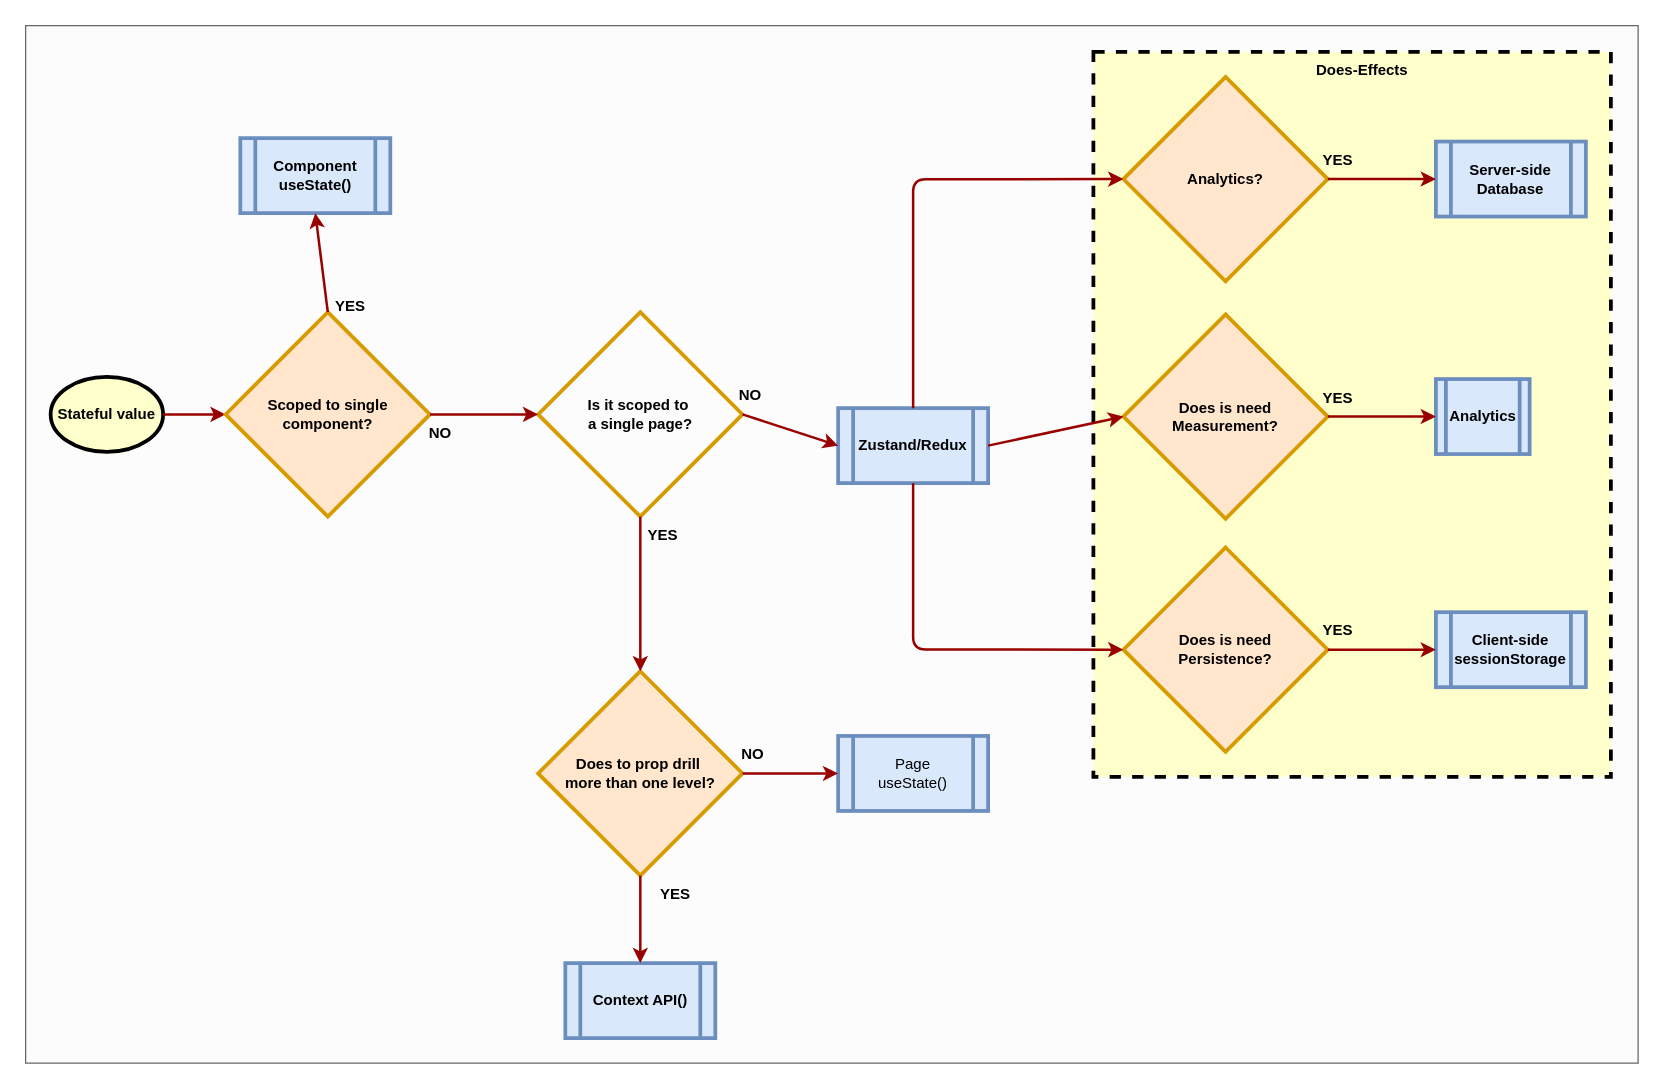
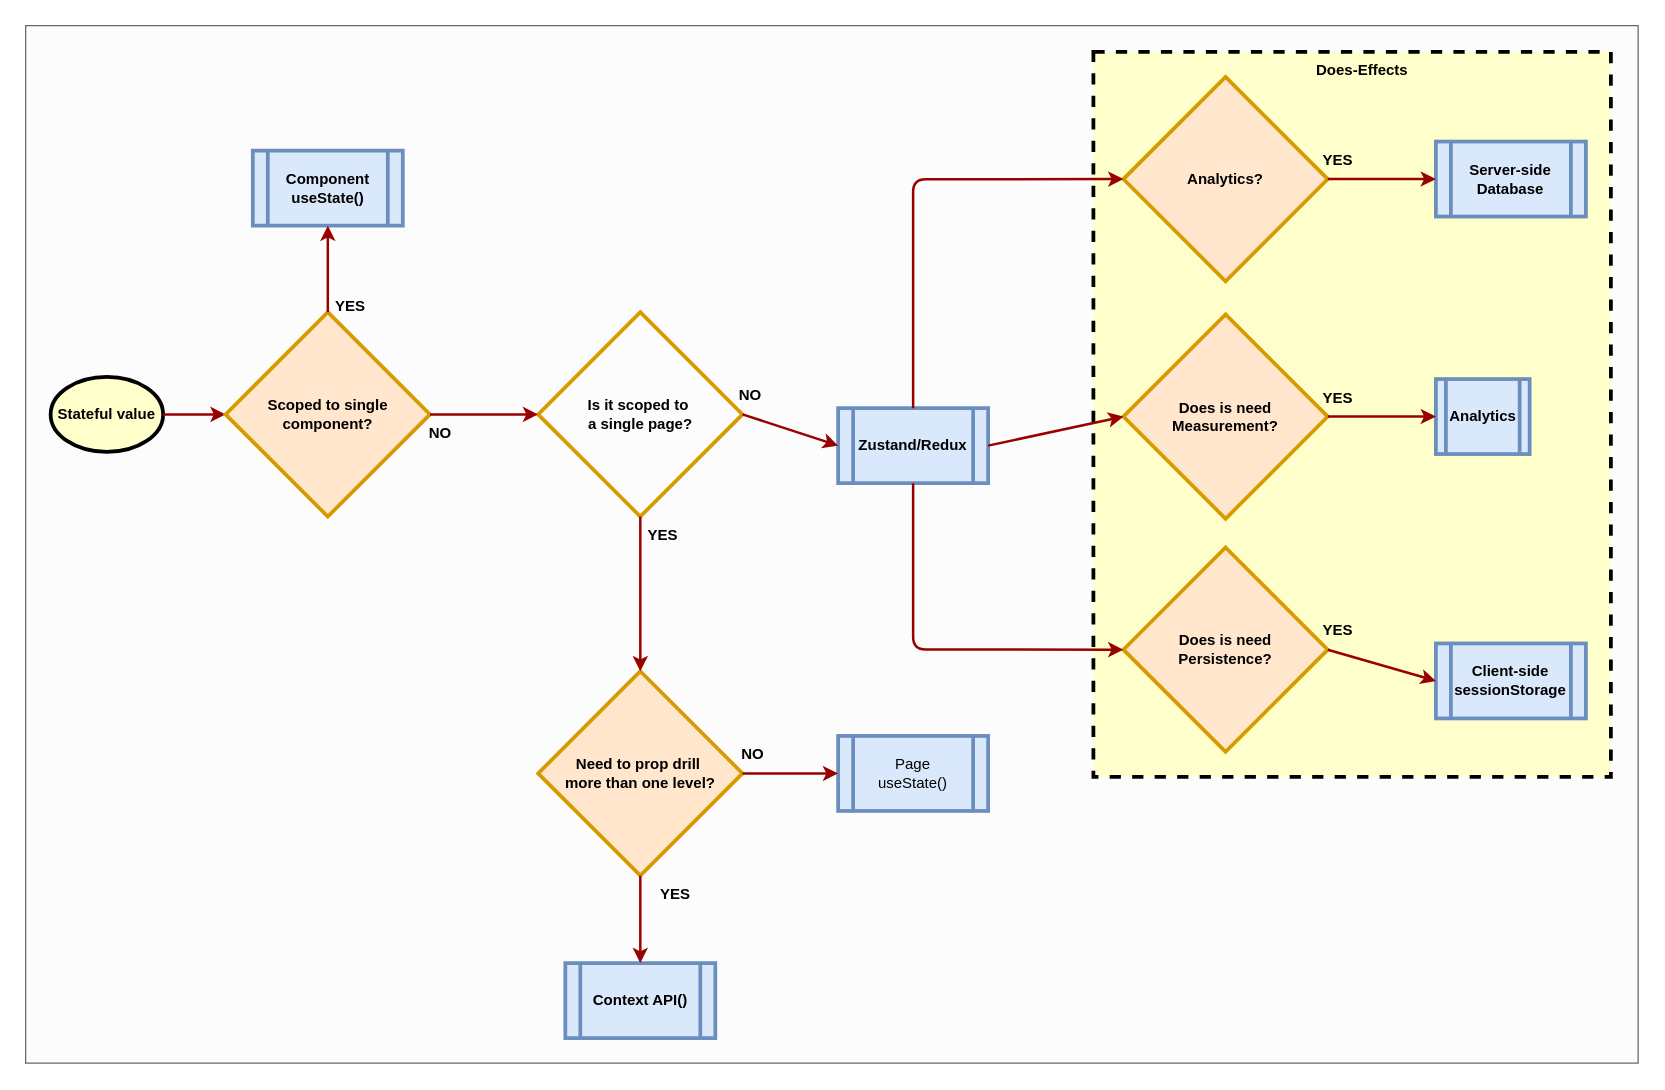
  <mxCell id="0" />
  <mxCell id="1" parent="0" />
  <mxCell id="2" value="" style="rounded=0;whiteSpace=wrap;html=1;fillColor=#FCFCFC;fontColor=#333333;strokeColor=#666666;" vertex="1" parent="1"><mxGeometry x="20" y="20" width="1290" height="830" as="geometry" /></mxCell>
  <mxCell id="3" value="Stateful value" style="ellipse;whiteSpace=wrap;align=center;verticalAlign=middle;fontStyle=1;strokeWidth=3;fillColor=#FFFFCC;" parent="1" vertex="1"><mxGeometry x="40" y="301" width="90" height="60" as="geometry" /></mxCell>
  <mxCell id="4" value="" style="edgeStyle=none;noEdgeStyle=1;strokeColor=#990000;strokeWidth=2;exitX=1;exitY=0.5;exitDx=0;exitDy=0;entryX=0;entryY=0.5;entryDx=0;entryDy=0;" parent="1" source="3" target="5" edge="1"><mxGeometry width="100" height="100" relative="1" as="geometry"><mxPoint x="250" y="297.586" as="sourcePoint" /><mxPoint x="170" y="330" as="targetPoint" /></mxGeometry></mxCell>
  <mxCell id="5" value="Scoped to single component?" style="rhombus;whiteSpace=wrap;html=1;strokeColor=#d79b00;strokeWidth=3;align=center;verticalAlign=middle;fontFamily=Helvetica;fontSize=12;fontStyle=1;fillColor=#ffe6cc;" parent="1" vertex="1"><mxGeometry x="180" y="249.25" width="163.5" height="163.5" as="geometry" /></mxCell>
- <mxCell id="6" value="Component&lt;div&gt;useState()&lt;/div&gt;" style="shape=process;whiteSpace=wrap;html=1;backgroundOutline=1;strokeColor=#6c8ebf;strokeWidth=3;align=center;verticalAlign=middle;fontFamily=Helvetica;fontSize=12;fontStyle=1;fillColor=#dae8fc;" parent="1" vertex="1"><mxGeometry x="191.75" y="110" width="120" height="60" as="geometry" /></mxCell>
+ <mxCell id="6" value="Component&lt;div&gt;useState()&lt;/div&gt;" style="shape=process;whiteSpace=wrap;html=1;backgroundOutline=1;strokeColor=#6c8ebf;strokeWidth=3;align=center;verticalAlign=middle;fontFamily=Helvetica;fontSize=12;fontStyle=1;fillColor=#dae8fc;" parent="1" vertex="1"><mxGeometry x="201.75" y="120" width="120" height="60" as="geometry" /></mxCell>
  <mxCell id="7" value="" style="edgeStyle=none;noEdgeStyle=1;strokeColor=#990000;strokeWidth=2;exitX=0.5;exitY=0;exitDx=0;exitDy=0;entryX=0.5;entryY=1;entryDx=0;entryDy=0;" parent="1" source="5" target="6" edge="1"><mxGeometry width="100" height="100" relative="1" as="geometry"><mxPoint x="140" y="341" as="sourcePoint" /><mxPoint x="190" y="341" as="targetPoint" /></mxGeometry></mxCell>
  <mxCell id="8" value="" style="edgeLabel;html=1;align=center;verticalAlign=middle;resizable=0;points=[];strokeColor=default;strokeWidth=3;fontFamily=Helvetica;fontSize=12;fontColor=default;fontStyle=1;fillColor=#FFFFCC;" parent="7" vertex="1" connectable="0"><mxGeometry x="0.021" y="2" relative="1" as="geometry"><mxPoint as="offset" /></mxGeometry></mxCell>
  <mxCell id="9" value="Is it scoped to&amp;nbsp;&lt;div&gt;a single page?&lt;/div&gt;" style="rhombus;whiteSpace=wrap;html=1;strokeColor=#d79b00;strokeWidth=3;align=center;verticalAlign=middle;fontFamily=Helvetica;fontSize=12;fontStyle=1;fillColor=#fcfcfc;" parent="1" vertex="1"><mxGeometry x="430" y="249.25" width="163.5" height="163.5" as="geometry" /></mxCell>
  <mxCell id="10" value="" style="edgeStyle=none;noEdgeStyle=1;strokeColor=#990000;strokeWidth=2;exitX=1;exitY=0.5;exitDx=0;exitDy=0;entryX=0;entryY=0.5;entryDx=0;entryDy=0;" parent="1" source="5" target="9" edge="1"><mxGeometry width="100" height="100" relative="1" as="geometry"><mxPoint x="313" y="300" as="sourcePoint" /><mxPoint x="370" y="270" as="targetPoint" /></mxGeometry></mxCell>
  <mxCell id="11" value="" style="edgeLabel;html=1;align=center;verticalAlign=middle;resizable=0;points=[];strokeColor=default;strokeWidth=3;fontFamily=Helvetica;fontSize=12;fontColor=default;fontStyle=1;fillColor=#FFFFCC;" parent="10" vertex="1" connectable="0"><mxGeometry x="0.021" y="2" relative="1" as="geometry"><mxPoint as="offset" /></mxGeometry></mxCell>
  <mxCell id="12" value="Zustand/Redux" style="shape=process;whiteSpace=wrap;html=1;backgroundOutline=1;strokeColor=#6c8ebf;strokeWidth=3;align=center;verticalAlign=middle;fontFamily=Helvetica;fontSize=12;fontStyle=1;fillColor=#dae8fc;" parent="1" vertex="1"><mxGeometry x="670" y="326" width="120" height="60" as="geometry" /></mxCell>
  <mxCell id="13" value="" style="edgeStyle=none;noEdgeStyle=1;strokeColor=#990000;strokeWidth=2;exitX=1;exitY=0.5;exitDx=0;exitDy=0;entryX=0;entryY=0.5;entryDx=0;entryDy=0;" parent="1" source="9" target="12" edge="1"><mxGeometry width="100" height="100" relative="1" as="geometry"><mxPoint x="313" y="382" as="sourcePoint" /><mxPoint x="394" y="421" as="targetPoint" /></mxGeometry></mxCell>
  <mxCell id="14" value="" style="edgeLabel;html=1;align=center;verticalAlign=middle;resizable=0;points=[];strokeColor=default;strokeWidth=3;fontFamily=Helvetica;fontSize=12;fontColor=default;fontStyle=1;fillColor=#FFFFCC;" parent="13" vertex="1" connectable="0"><mxGeometry x="0.021" y="2" relative="1" as="geometry"><mxPoint as="offset" /></mxGeometry></mxCell>
- <mxCell id="15" value="Does to prop drill&amp;nbsp;&lt;div&gt;more than one level?&lt;/div&gt;" style="rhombus;whiteSpace=wrap;html=1;strokeColor=#d79b00;strokeWidth=3;align=center;verticalAlign=middle;fontFamily=Helvetica;fontSize=12;fontStyle=1;fillColor=#ffe6cc;" parent="1" vertex="1"><mxGeometry x="430" y="536.5" width="163.5" height="163.5" as="geometry" /></mxCell>
+ <mxCell id="15" value="Need to prop drill&amp;nbsp;&lt;div&gt;more than one level?&lt;/div&gt;" style="rhombus;whiteSpace=wrap;html=1;strokeColor=#d79b00;strokeWidth=3;align=center;verticalAlign=middle;fontFamily=Helvetica;fontSize=12;fontStyle=1;fillColor=#ffe6cc;" parent="1" vertex="1"><mxGeometry x="430" y="536.5" width="163.5" height="163.5" as="geometry" /></mxCell>
  <mxCell id="16" value="" style="edgeStyle=none;noEdgeStyle=1;strokeColor=#990000;strokeWidth=2;exitX=0.5;exitY=1;exitDx=0;exitDy=0;entryX=0.5;entryY=0;entryDx=0;entryDy=0;" parent="1" source="9" target="15" edge="1"><mxGeometry width="100" height="100" relative="1" as="geometry"><mxPoint x="313" y="300" as="sourcePoint" /><mxPoint x="370" y="270" as="targetPoint" /></mxGeometry></mxCell>
  <mxCell id="17" value="" style="edgeLabel;html=1;align=center;verticalAlign=middle;resizable=0;points=[];strokeColor=default;strokeWidth=3;fontFamily=Helvetica;fontSize=12;fontColor=default;fontStyle=1;fillColor=#FFFFCC;" parent="16" vertex="1" connectable="0"><mxGeometry x="0.021" y="2" relative="1" as="geometry"><mxPoint as="offset" /></mxGeometry></mxCell>
  <mxCell id="18" value="Page&lt;div&gt;useState()&lt;/div&gt;" style="shape=process;whiteSpace=wrap;html=1;backgroundOutline=1;strokeColor=#6c8ebf;strokeWidth=3;align=center;verticalAlign=middle;fontFamily=Helvetica;fontSize=12;fontStyle=0;fillColor=#dae8fc;" parent="1" vertex="1"><mxGeometry x="670" y="588.25" width="120" height="60" as="geometry" /></mxCell>
  <mxCell id="19" value="Context API()" style="shape=process;whiteSpace=wrap;html=1;backgroundOutline=1;strokeColor=#6c8ebf;strokeWidth=3;align=center;verticalAlign=middle;fontFamily=Helvetica;fontSize=12;fontStyle=1;fillColor=#dae8fc;" parent="1" vertex="1"><mxGeometry x="451.75" y="770" width="120" height="60" as="geometry" /></mxCell>
  <mxCell id="20" value="" style="edgeStyle=none;noEdgeStyle=1;strokeColor=#990000;strokeWidth=2;exitX=0.5;exitY=1;exitDx=0;exitDy=0;entryX=0.5;entryY=0;entryDx=0;entryDy=0;" parent="1" source="15" target="19" edge="1"><mxGeometry width="100" height="100" relative="1" as="geometry"><mxPoint x="476" y="503" as="sourcePoint" /><mxPoint x="629" y="561" as="targetPoint" /></mxGeometry></mxCell>
  <mxCell id="21" value="" style="edgeLabel;html=1;align=center;verticalAlign=middle;resizable=0;points=[];strokeColor=default;strokeWidth=3;fontFamily=Helvetica;fontSize=12;fontColor=default;fontStyle=1;fillColor=#FFFFCC;" parent="20" vertex="1" connectable="0"><mxGeometry x="0.021" y="2" relative="1" as="geometry"><mxPoint as="offset" /></mxGeometry></mxCell>
  <mxCell id="22" value="" style="edgeStyle=none;noEdgeStyle=1;strokeColor=#990000;strokeWidth=2;exitX=1;exitY=0.5;exitDx=0;exitDy=0;entryX=0;entryY=0.5;entryDx=0;entryDy=0;" parent="1" source="15" target="18" edge="1"><mxGeometry width="100" height="100" relative="1" as="geometry"><mxPoint x="476" y="421" as="sourcePoint" /><mxPoint x="610" y="270" as="targetPoint" /></mxGeometry></mxCell>
  <mxCell id="23" value="" style="edgeLabel;html=1;align=center;verticalAlign=middle;resizable=0;points=[];strokeColor=default;strokeWidth=3;fontFamily=Helvetica;fontSize=12;fontColor=default;fontStyle=1;fillColor=#FFFFCC;" parent="22" vertex="1" connectable="0"><mxGeometry x="0.021" y="2" relative="1" as="geometry"><mxPoint as="offset" /></mxGeometry></mxCell>
  <mxCell id="24" value="" style="rounded=0;whiteSpace=wrap;html=1;strokeColor=default;strokeWidth=3;align=center;verticalAlign=middle;fontFamily=Helvetica;fontSize=12;fontColor=default;fontStyle=1;fillColor=#FFFFCC;dashed=1;" parent="1" vertex="1"><mxGeometry x="874.22" y="41" width="414" height="580" as="geometry" /></mxCell>
  <mxCell id="25" value="Analytics?" style="rhombus;whiteSpace=wrap;html=1;strokeColor=#d79b00;strokeWidth=3;align=center;verticalAlign=middle;fontFamily=Helvetica;fontSize=12;fontStyle=1;fillColor=#ffe6cc;" parent="1" vertex="1"><mxGeometry x="898.22" y="61" width="163.5" height="163.5" as="geometry" /></mxCell>
  <mxCell id="26" value="Does is need&lt;div&gt;Measurement?&lt;/div&gt;" style="rhombus;whiteSpace=wrap;html=1;strokeColor=#d79b00;strokeWidth=3;align=center;verticalAlign=middle;fontFamily=Helvetica;fontSize=12;fontStyle=1;fillColor=#ffe6cc;" parent="1" vertex="1"><mxGeometry x="898.22" y="251" width="163.5" height="163.5" as="geometry" /></mxCell>
  <mxCell id="27" value="Does is need&lt;div&gt;Persistence?&lt;/div&gt;" style="rhombus;whiteSpace=wrap;html=1;strokeColor=#d79b00;strokeWidth=3;align=center;verticalAlign=middle;fontFamily=Helvetica;fontSize=12;fontStyle=1;fillColor=#ffe6cc;" parent="1" vertex="1"><mxGeometry x="898.22" y="437.5" width="163.5" height="163.5" as="geometry" /></mxCell>
  <mxCell id="28" value="Server-side&lt;div&gt;Database&lt;/div&gt;" style="shape=process;whiteSpace=wrap;html=1;backgroundOutline=1;strokeColor=#6c8ebf;strokeWidth=3;align=center;verticalAlign=middle;fontFamily=Helvetica;fontSize=12;fontStyle=1;fillColor=#dae8fc;" parent="1" vertex="1"><mxGeometry x="1148.22" y="112.75" width="120" height="60" as="geometry" /></mxCell>
  <mxCell id="29" value="Analytics" style="shape=process;whiteSpace=wrap;html=1;backgroundOutline=1;strokeColor=#6c8ebf;strokeWidth=3;align=center;verticalAlign=middle;fontFamily=Helvetica;fontSize=12;fontStyle=1;fillColor=#dae8fc;" parent="1" vertex="1"><mxGeometry x="1148.22" y="302.75" width="75" height="60" as="geometry" /></mxCell>
- <mxCell id="30" value="Client-side&lt;div&gt;sessionStorage&lt;/div&gt;" style="shape=process;whiteSpace=wrap;html=1;backgroundOutline=1;strokeColor=#6c8ebf;strokeWidth=3;align=center;verticalAlign=middle;fontFamily=Helvetica;fontSize=12;fontStyle=1;fillColor=#dae8fc;" parent="1" vertex="1"><mxGeometry x="1148.22" y="489.25" width="120" height="60" as="geometry" /></mxCell>
+ <mxCell id="30" value="Client-side&lt;div&gt;sessionStorage&lt;/div&gt;" style="shape=process;whiteSpace=wrap;html=1;backgroundOutline=1;strokeColor=#6c8ebf;strokeWidth=3;align=center;verticalAlign=middle;fontFamily=Helvetica;fontSize=12;fontStyle=1;fillColor=#dae8fc;" parent="1" vertex="1"><mxGeometry x="1148.22" y="514.25" width="120" height="60" as="geometry" /></mxCell>
  <mxCell id="31" value="" style="edgeStyle=none;noEdgeStyle=1;strokeColor=#990000;strokeWidth=2;exitX=1;exitY=0.5;exitDx=0;exitDy=0;entryX=0;entryY=0.5;entryDx=0;entryDy=0;" parent="1" source="25" target="28" edge="1"><mxGeometry width="100" height="100" relative="1" as="geometry"><mxPoint x="1038.22" y="191" as="sourcePoint" /><mxPoint x="1095.22" y="161" as="targetPoint" /></mxGeometry></mxCell>
  <mxCell id="32" value="" style="edgeLabel;html=1;align=center;verticalAlign=middle;resizable=0;points=[];strokeColor=default;strokeWidth=3;fontFamily=Helvetica;fontSize=12;fontColor=default;fontStyle=1;fillColor=#FFFFCC;" parent="31" vertex="1" connectable="0"><mxGeometry x="0.021" y="2" relative="1" as="geometry"><mxPoint as="offset" /></mxGeometry></mxCell>
  <mxCell id="33" value="" style="edgeStyle=none;noEdgeStyle=1;strokeColor=#990000;strokeWidth=2;exitX=1;exitY=0.5;exitDx=0;exitDy=0;entryX=0;entryY=0.5;entryDx=0;entryDy=0;" parent="1" source="26" target="29" edge="1"><mxGeometry width="100" height="100" relative="1" as="geometry"><mxPoint x="1062.22" y="321" as="sourcePoint" /><mxPoint x="1148.22" y="321" as="targetPoint" /></mxGeometry></mxCell>
  <mxCell id="34" value="" style="edgeLabel;html=1;align=center;verticalAlign=middle;resizable=0;points=[];strokeColor=default;strokeWidth=3;fontFamily=Helvetica;fontSize=12;fontColor=default;fontStyle=1;fillColor=#FFFFCC;" parent="33" vertex="1" connectable="0"><mxGeometry x="0.021" y="2" relative="1" as="geometry"><mxPoint as="offset" /></mxGeometry></mxCell>
  <mxCell id="35" value="" style="edgeStyle=none;noEdgeStyle=1;strokeColor=#990000;strokeWidth=2;exitX=1;exitY=0.5;exitDx=0;exitDy=0;entryX=0;entryY=0.5;entryDx=0;entryDy=0;" parent="1" source="27" target="30" edge="1"><mxGeometry width="100" height="100" relative="1" as="geometry"><mxPoint x="1082.22" y="163" as="sourcePoint" /><mxPoint x="1168.22" y="163" as="targetPoint" /></mxGeometry></mxCell>
  <mxCell id="36" value="" style="edgeLabel;html=1;align=center;verticalAlign=middle;resizable=0;points=[];strokeColor=default;strokeWidth=3;fontFamily=Helvetica;fontSize=12;fontColor=default;fontStyle=1;fillColor=#FFFFCC;" parent="35" vertex="1" connectable="0"><mxGeometry x="0.021" y="2" relative="1" as="geometry"><mxPoint as="offset" /></mxGeometry></mxCell>
  <mxCell id="37" value="Does-Effects" style="text;html=1;align=center;verticalAlign=middle;whiteSpace=wrap;rounded=0;fontFamily=Helvetica;fontSize=12;fontColor=default;fontStyle=1;" parent="1" vertex="1"><mxGeometry x="1051.22" y="41" width="77" height="30" as="geometry" /></mxCell>
  <mxCell id="38" value="" style="edgeStyle=none;noEdgeStyle=1;strokeColor=#990000;strokeWidth=2;exitX=0.5;exitY=0;exitDx=0;exitDy=0;entryX=0;entryY=0.5;entryDx=0;entryDy=0;" parent="1" source="12" target="25" edge="1"><mxGeometry width="100" height="100" relative="1" as="geometry"><mxPoint x="900" y="506" as="sourcePoint" /><mxPoint x="720" y="460" as="targetPoint" /><Array as="points"><mxPoint x="730" y="143" /></Array></mxGeometry></mxCell>
  <mxCell id="39" value="" style="edgeLabel;html=1;align=center;verticalAlign=middle;resizable=0;points=[];strokeColor=default;strokeWidth=3;fontFamily=Helvetica;fontSize=12;fontColor=default;fontStyle=1;fillColor=#FFFFCC;" parent="38" vertex="1" connectable="0"><mxGeometry x="0.021" y="2" relative="1" as="geometry"><mxPoint as="offset" /></mxGeometry></mxCell>
  <mxCell id="40" value="" style="edgeStyle=none;noEdgeStyle=1;strokeColor=#990000;strokeWidth=2;entryX=0;entryY=0.5;entryDx=0;entryDy=0;exitX=1;exitY=0.5;exitDx=0;exitDy=0;" parent="1" source="12" target="26" edge="1"><mxGeometry width="100" height="100" relative="1" as="geometry"><mxPoint x="900" y="521" as="sourcePoint" /><mxPoint x="970" y="202" as="targetPoint" /></mxGeometry></mxCell>
  <mxCell id="41" value="" style="edgeLabel;html=1;align=center;verticalAlign=middle;resizable=0;points=[];strokeColor=default;strokeWidth=3;fontFamily=Helvetica;fontSize=12;fontColor=default;fontStyle=1;fillColor=#FFFFCC;" parent="40" vertex="1" connectable="0"><mxGeometry x="0.021" y="2" relative="1" as="geometry"><mxPoint as="offset" /></mxGeometry></mxCell>
  <mxCell id="42" value="" style="edgeStyle=none;noEdgeStyle=1;strokeColor=#990000;strokeWidth=2;entryX=0;entryY=0.5;entryDx=0;entryDy=0;exitX=0.5;exitY=1;exitDx=0;exitDy=0;" parent="1" source="12" target="27" edge="1"><mxGeometry width="100" height="100" relative="1" as="geometry"><mxPoint x="900" y="536" as="sourcePoint" /><mxPoint x="970" y="392" as="targetPoint" /><Array as="points"><mxPoint x="730" y="519" /></Array></mxGeometry></mxCell>
  <mxCell id="43" value="" style="edgeLabel;html=1;align=center;verticalAlign=middle;resizable=0;points=[];strokeColor=default;strokeWidth=3;fontFamily=Helvetica;fontSize=12;fontColor=default;fontStyle=1;fillColor=#FFFFCC;" parent="42" vertex="1" connectable="0"><mxGeometry x="0.021" y="2" relative="1" as="geometry"><mxPoint as="offset" /></mxGeometry></mxCell>
  <mxCell id="44" value="YES" style="text;html=1;align=center;verticalAlign=middle;whiteSpace=wrap;rounded=0;fontStyle=1" parent="1" vertex="1"><mxGeometry x="500" y="412.75" width="60" height="30" as="geometry" /></mxCell>
  <mxCell id="45" value="YES" style="text;html=1;align=center;verticalAlign=middle;whiteSpace=wrap;rounded=0;fontStyle=1" parent="1" vertex="1"><mxGeometry x="250" y="230" width="60" height="30" as="geometry" /></mxCell>
  <mxCell id="46" value="NO" style="text;html=1;align=center;verticalAlign=middle;whiteSpace=wrap;rounded=0;fontStyle=1" parent="1" vertex="1"><mxGeometry x="321.75" y="331" width="60" height="30" as="geometry" /></mxCell>
  <mxCell id="47" value="NO" style="text;html=1;align=center;verticalAlign=middle;whiteSpace=wrap;rounded=0;fontStyle=1" parent="1" vertex="1"><mxGeometry x="570" y="301" width="60" height="30" as="geometry" /></mxCell>
  <mxCell id="48" value="YES" style="text;html=1;align=center;verticalAlign=middle;whiteSpace=wrap;rounded=0;fontStyle=1" parent="1" vertex="1"><mxGeometry x="510" y="700" width="60" height="30" as="geometry" /></mxCell>
  <mxCell id="49" value="NO" style="text;html=1;align=center;verticalAlign=middle;whiteSpace=wrap;rounded=0;fontStyle=1" parent="1" vertex="1"><mxGeometry x="571.75" y="588.25" width="60" height="30" as="geometry" /></mxCell>
  <mxCell id="50" value="YES" style="text;html=1;align=center;verticalAlign=middle;whiteSpace=wrap;rounded=0;fontStyle=1" parent="1" vertex="1"><mxGeometry x="1040" y="112.75" width="60" height="30" as="geometry" /></mxCell>
  <mxCell id="51" value="YES" style="text;html=1;align=center;verticalAlign=middle;whiteSpace=wrap;rounded=0;fontStyle=1" parent="1" vertex="1"><mxGeometry x="1040" y="302.75" width="60" height="30" as="geometry" /></mxCell>
  <mxCell id="52" value="YES" style="text;html=1;align=center;verticalAlign=middle;whiteSpace=wrap;rounded=0;fontStyle=1" parent="1" vertex="1"><mxGeometry x="1040" y="489.25" width="60" height="30" as="geometry" /></mxCell>
